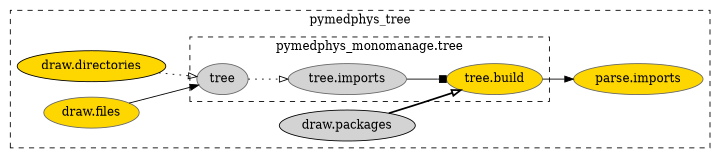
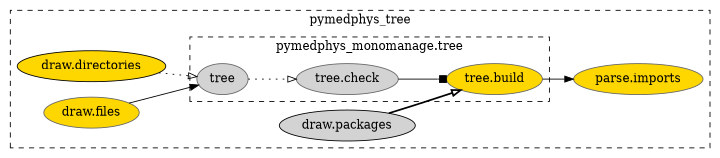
  strict digraph {
    rankdir=LR
    node [color=gray40 fillcolor=gold style=filled]
    edge [arrowhead=onormal style=solid]
    n1 [label="tree.build"]
-   n2 [fillcolor=lightgrey label="tree.imports"]
+   n2 [fillcolor=lightgrey label="tree.check"]
    n3 [fillcolor=lightgrey label=tree]
    n4 [color=black label="draw.directories"]
    n5 [label="draw.files"]
    n6 [color=black fillcolor=lightgrey label="draw.packages"]
    n7 [label="parse.imports"]
    subgraph cluster_1 {
      label=pymedphys_tree
      style=dashed
      n4
      n5
      n6
      n7
      subgraph cluster_2 {
        label="pymedphys_monomanage.tree"
        style=dashed
        subgraph sub_3 {
          label="pymedphys_monomanage.tree"
          rank=same
          style=dashed
          n1
        }
        subgraph sub_4 {
          label="pymedphys_monomanage.tree"
          rank=same
          style=dashed
          n2
        }
        subgraph sub_5 {
          label="pymedphys_monomanage.tree"
          rank=same
          style=dashed
          n3
        }
      }
    }
    n1 -> n7 [arrowhead=normal]
    n2 -> n1 [arrowhead=box]
    n3 -> n2 [style=dotted]
    n4 -> n3 [style=dotted]
    n5 -> n3 [arrowhead=normal]
    n6 -> n1 [style=bold]
  }
